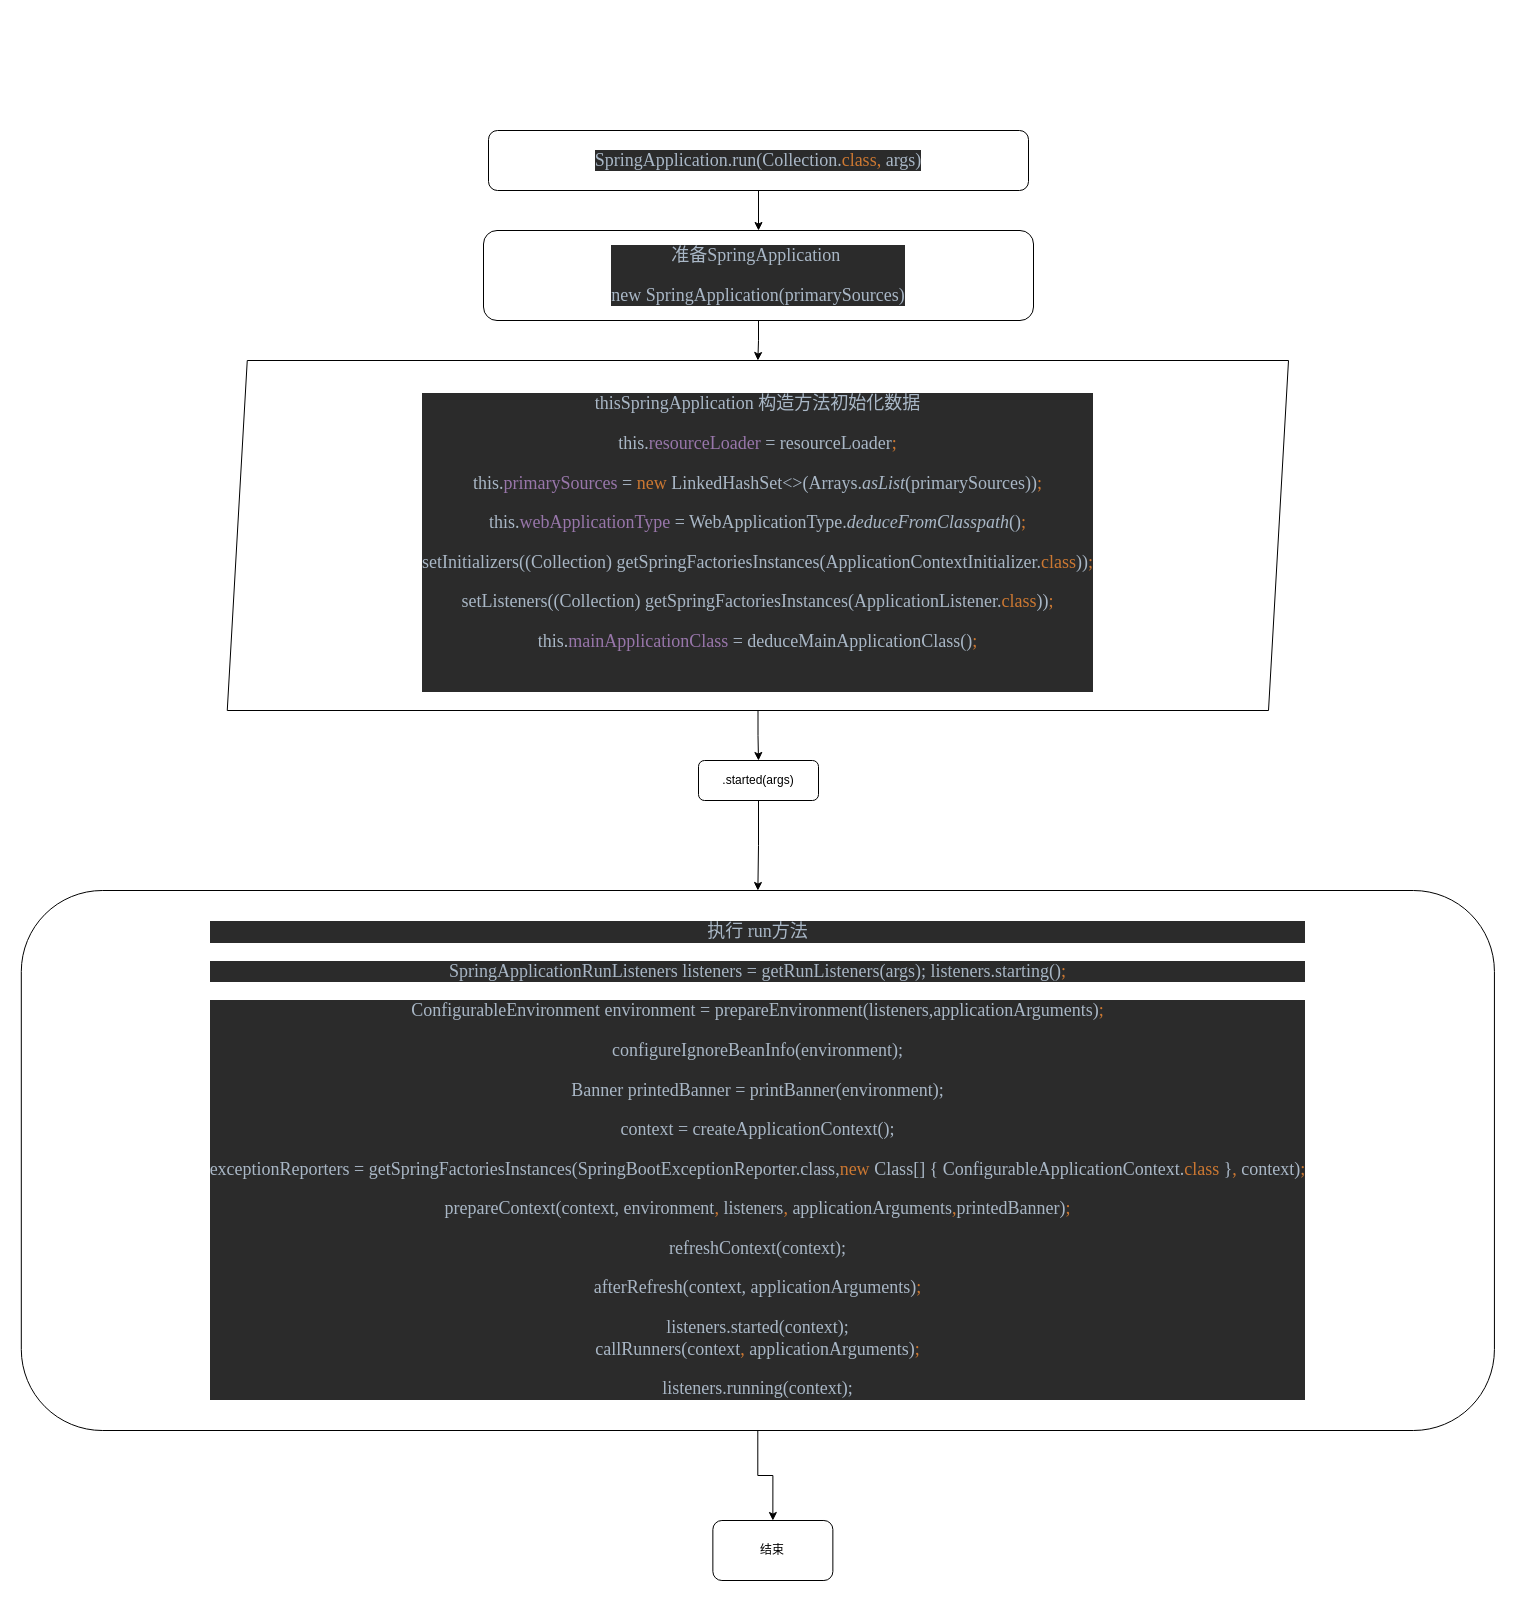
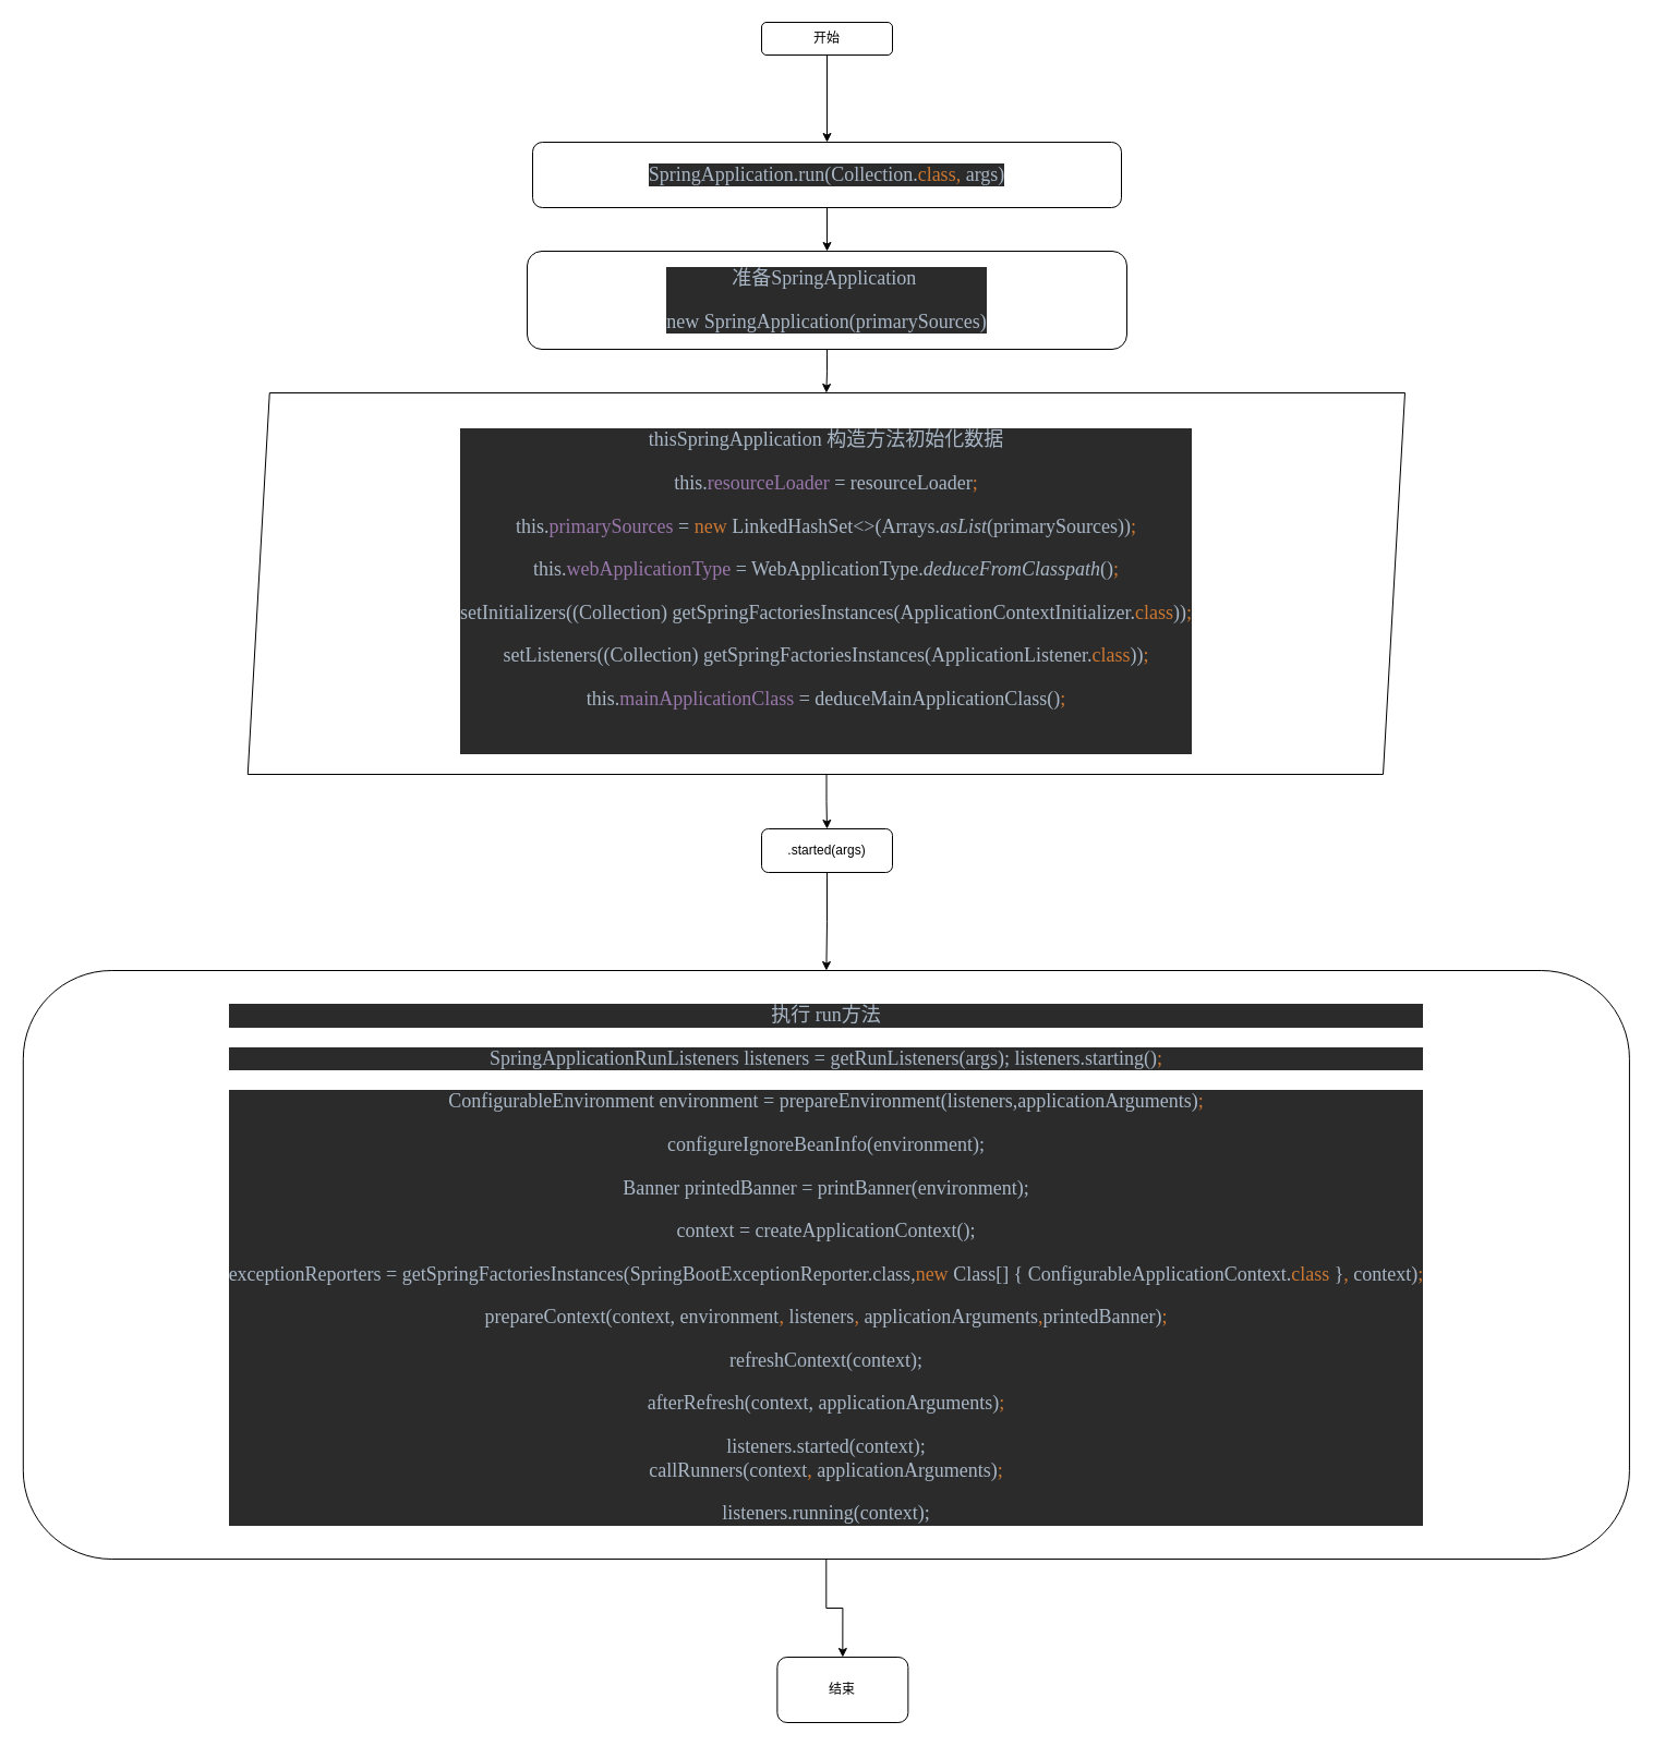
  <mxCell id="0" />
  <mxCell id="1" parent="0" />
+ <mxCell id="2" style="edgeStyle=orthogonalEdgeStyle;rounded=0;orthogonalLoop=1;jettySize=auto;html=1;entryX=0.5;entryY=0;entryDx=0;entryDy=0;" edge="1" parent="1" source="3" target="5"><mxGeometry relative="1" as="geometry" /></mxCell>
+ <mxCell id="3" value="开始" style="rounded=1;whiteSpace=wrap;html=1;fontSize=12;glass=0;strokeWidth=1;shadow=0;" parent="1" vertex="1"><mxGeometry x="698" y="20" width="120" height="30" as="geometry" /></mxCell>
  <mxCell id="4" style="edgeStyle=orthogonalEdgeStyle;rounded=0;orthogonalLoop=1;jettySize=auto;html=1;" edge="1" parent="1" source="5" target="7"><mxGeometry relative="1" as="geometry" /></mxCell>
  <mxCell id="5" value="&lt;pre style=&quot;background-color:#2b2b2b;color:#a9b7c6;font-family:'Consolas';font-size:13.5pt;&quot;&gt;SpringApplication.run(Collection.&lt;span style=&quot;color:#cc7832;&quot;&gt;class, &lt;/span&gt;args)&lt;/pre&gt;" style="rounded=1;whiteSpace=wrap;html=1;fontSize=12;glass=0;strokeWidth=1;shadow=0;" vertex="1" parent="1"><mxGeometry x="488" y="130" width="540" height="60" as="geometry" /></mxCell>
  <mxCell id="6" style="edgeStyle=orthogonalEdgeStyle;rounded=0;orthogonalLoop=1;jettySize=auto;html=1;entryX=0.5;entryY=0;entryDx=0;entryDy=0;" edge="1" parent="1" source="7" target="9"><mxGeometry relative="1" as="geometry" /></mxCell>
  <mxCell id="7" value="&lt;pre style=&quot;background-color:#2b2b2b;color:#a9b7c6;font-family:'Consolas';font-size:13.5pt;&quot;&gt;&lt;pre style=&quot;font-family: Consolas; font-size: 13.5pt;&quot;&gt;准备SpringApplication &lt;/pre&gt;&lt;pre style=&quot;font-family: Consolas; font-size: 13.5pt;&quot;&gt;new SpringApplication(primarySources)&lt;/pre&gt;&lt;/pre&gt;" style="rounded=1;whiteSpace=wrap;html=1;fontSize=12;glass=0;strokeWidth=1;shadow=0;" vertex="1" parent="1"><mxGeometry x="483" y="230" width="550" height="90" as="geometry" /></mxCell>
  <mxCell id="8" style="edgeStyle=orthogonalEdgeStyle;rounded=0;orthogonalLoop=1;jettySize=auto;html=1;entryX=0.5;entryY=0;entryDx=0;entryDy=0;" edge="1" parent="1" source="9" target="11"><mxGeometry relative="1" as="geometry" /></mxCell>
  <mxCell id="9" value="&lt;br&gt;&lt;pre style=&quot;background-color:#2b2b2b;color:#a9b7c6;font-family:'Consolas';font-size:13.5pt;&quot;&gt;&lt;pre style=&quot;font-family: Consolas; font-size: 13.5pt;&quot;&gt;thisSpringApplication 构造方法初始化数据&lt;br&gt;&lt;/pre&gt;&lt;pre style=&quot;font-family: Consolas; font-size: 13.5pt;&quot;&gt;this.&lt;span style=&quot;color:#9876aa;&quot;&gt;resourceLoader &lt;/span&gt;= resourceLoader&lt;span style=&quot;color:#cc7832;&quot;&gt;;&lt;/span&gt;&lt;/pre&gt;&lt;pre style=&quot;font-family: Consolas; font-size: 13.5pt;&quot;&gt;this.&lt;span style=&quot;color:#9876aa;&quot;&gt;primarySources &lt;/span&gt;= &lt;span style=&quot;color:#cc7832;&quot;&gt;new &lt;/span&gt;LinkedHashSet&amp;lt;&amp;gt;(Arrays.&lt;span style=&quot;font-style:italic;&quot;&gt;asList&lt;/span&gt;(primarySources))&lt;span style=&quot;color:#cc7832;&quot;&gt;;&lt;/span&gt;&lt;/pre&gt;&lt;pre style=&quot;font-family: Consolas; font-size: 13.5pt;&quot;&gt;this.&lt;span style=&quot;font-size: 13.5pt; color: rgb(152, 118, 170);&quot;&gt;webApplicationType &lt;/span&gt;&lt;span style=&quot;font-size: 13.5pt;&quot;&gt;= WebApplicationType.&lt;/span&gt;&lt;span style=&quot;font-size: 13.5pt; font-style: italic;&quot;&gt;deduceFromClasspath&lt;/span&gt;&lt;span style=&quot;font-size: 13.5pt;&quot;&gt;()&lt;/span&gt;&lt;span style=&quot;font-size: 13.5pt; color: rgb(204, 120, 50);&quot;&gt;;&lt;/span&gt;&lt;/pre&gt;&lt;pre style=&quot;font-family: Consolas; font-size: 13.5pt;&quot;&gt;setInitializers((Collection) getSpringFactoriesInstances(ApplicationContextInitializer.&lt;span style=&quot;color:#cc7832;&quot;&gt;class&lt;/span&gt;))&lt;span style=&quot;color:#cc7832;&quot;&gt;;&lt;/span&gt;&lt;/pre&gt;&lt;pre style=&quot;font-family: Consolas; font-size: 13.5pt;&quot;&gt;setListeners((Collection) getSpringFactoriesInstances(ApplicationListener.&lt;span style=&quot;color:#cc7832;&quot;&gt;class&lt;/span&gt;))&lt;span style=&quot;color:#cc7832;&quot;&gt;;&lt;/span&gt;&lt;/pre&gt;&lt;pre style=&quot;font-family: Consolas; font-size: 13.5pt;&quot;&gt;this.&lt;span style=&quot;color:#9876aa;&quot;&gt;mainApplicationClass &lt;/span&gt;= deduceMainApplicationClass()&lt;span style=&quot;color:#cc7832;&quot;&gt;;&lt;/span&gt;&lt;/pre&gt;&lt;pre style=&quot;font-family: Consolas; font-size: 13.5pt;&quot;&gt;&lt;span style=&quot;color:#cc7832;&quot;&gt;&lt;br&gt;&lt;/span&gt;&lt;/pre&gt;&lt;/pre&gt;" style="shape=parallelogram;perimeter=parallelogramPerimeter;whiteSpace=wrap;html=1;fixedSize=1;" vertex="1" parent="1"><mxGeometry x="226.75" y="360" width="1061.25" height="350" as="geometry" /></mxCell>
  <mxCell id="10" style="edgeStyle=orthogonalEdgeStyle;rounded=0;orthogonalLoop=1;jettySize=auto;html=1;entryX=0.5;entryY=0;entryDx=0;entryDy=0;" edge="1" parent="1" source="11" target="13"><mxGeometry relative="1" as="geometry" /></mxCell>
  <mxCell id="11" value=".started(args&lt;span style=&quot;background-color: initial;&quot;&gt;)&lt;/span&gt;" style="rounded=1;whiteSpace=wrap;html=1;" vertex="1" parent="1"><mxGeometry x="698" y="760" width="120" height="40" as="geometry" /></mxCell>
  <mxCell id="12" style="edgeStyle=orthogonalEdgeStyle;rounded=0;orthogonalLoop=1;jettySize=auto;html=1;entryX=0.5;entryY=0;entryDx=0;entryDy=0;" edge="1" parent="1" source="13" target="14"><mxGeometry relative="1" as="geometry" /></mxCell>
  <mxCell id="13" value="&lt;pre style=&quot;background-color:#2b2b2b;color:#a9b7c6;font-family:'Consolas';font-size:13.5pt;&quot;&gt;执行 run方法&lt;/pre&gt;&lt;pre style=&quot;background-color:#2b2b2b;color:#a9b7c6;font-family:'Consolas';font-size:13.5pt;&quot;&gt;SpringApplicationRunListeners listeners = getRunListeners(args); listeners.starting()&lt;span style=&quot;color:#cc7832;&quot;&gt;;&lt;/span&gt;&lt;/pre&gt;&lt;pre style=&quot;background-color:#2b2b2b;color:#a9b7c6;font-family:'Consolas';font-size:13.5pt;&quot;&gt;&lt;pre style=&quot;font-family: Consolas; font-size: 13.5pt;&quot;&gt;ConfigurableEnvironment environment = prepareEnvironment(listeners,applicationArguments)&lt;span style=&quot;color:#cc7832;&quot;&gt;;&lt;/span&gt;&lt;/pre&gt;&lt;pre style=&quot;font-family: Consolas; font-size: 13.5pt;&quot;&gt;configureIgnoreBeanInfo(environment)&lt;span style=&quot;font-size: 13.5pt;&quot;&gt;;&lt;/span&gt;&lt;/pre&gt;&lt;pre style=&quot;font-family: Consolas; font-size: 13.5pt;&quot;&gt;Banner printedBanner = printBanner(environment);&lt;/pre&gt;&lt;pre style=&quot;font-family: Consolas; font-size: 13.5pt;&quot;&gt;context = createApplicationContext();&lt;/pre&gt;&lt;pre style=&quot;font-family: Consolas; font-size: 13.5pt;&quot;&gt;exceptionReporters = getSpringFactoriesInstances(SpringBootExceptionReporter.class,&lt;span style=&quot;color:#cc7832;&quot;&gt;new &lt;/span&gt;Class[] { ConfigurableApplicationContext.&lt;span style=&quot;color:#cc7832;&quot;&gt;class &lt;/span&gt;}&lt;span style=&quot;color:#cc7832;&quot;&gt;, &lt;/span&gt;context)&lt;span style=&quot;color:#cc7832;&quot;&gt;;&lt;/span&gt;&lt;/pre&gt;&lt;pre style=&quot;font-family: Consolas; font-size: 13.5pt;&quot;&gt;prepareContext(context, environment&lt;span style=&quot;color:#cc7832;&quot;&gt;, &lt;/span&gt;listeners&lt;span style=&quot;color:#cc7832;&quot;&gt;, &lt;/span&gt;applicationArguments&lt;span style=&quot;color:#cc7832;&quot;&gt;,&lt;/span&gt;printedBanner)&lt;span style=&quot;color:#cc7832;&quot;&gt;;&lt;/span&gt;&lt;/pre&gt;&lt;pre style=&quot;font-family: Consolas; font-size: 13.5pt;&quot;&gt;refreshContext(context);&lt;/pre&gt;&lt;pre style=&quot;font-family: Consolas; font-size: 13.5pt;&quot;&gt;afterRefresh(context, applicationArguments)&lt;span style=&quot;color:#cc7832;&quot;&gt;;&lt;/span&gt;&lt;/pre&gt;&lt;pre style=&quot;font-family: Consolas; font-size: 13.5pt;&quot;&gt;listeners.started(context);&lt;br&gt;callRunners(context&lt;span style=&quot;color:#cc7832;&quot;&gt;, &lt;/span&gt;applicationArguments)&lt;span style=&quot;color:#cc7832;&quot;&gt;;&lt;/span&gt;&lt;/pre&gt;&lt;pre style=&quot;font-family: Consolas; font-size: 13.5pt;&quot;&gt;listeners.running(context);&lt;/pre&gt;&lt;/pre&gt;" style="rounded=1;whiteSpace=wrap;html=1;" vertex="1" parent="1"><mxGeometry x="20.81" y="890" width="1473.12" height="540" as="geometry" /></mxCell>
  <mxCell id="14" value="结束" style="rounded=1;whiteSpace=wrap;html=1;" vertex="1" parent="1"><mxGeometry x="712.37" y="1520" width="120" height="60" as="geometry" /></mxCell>
